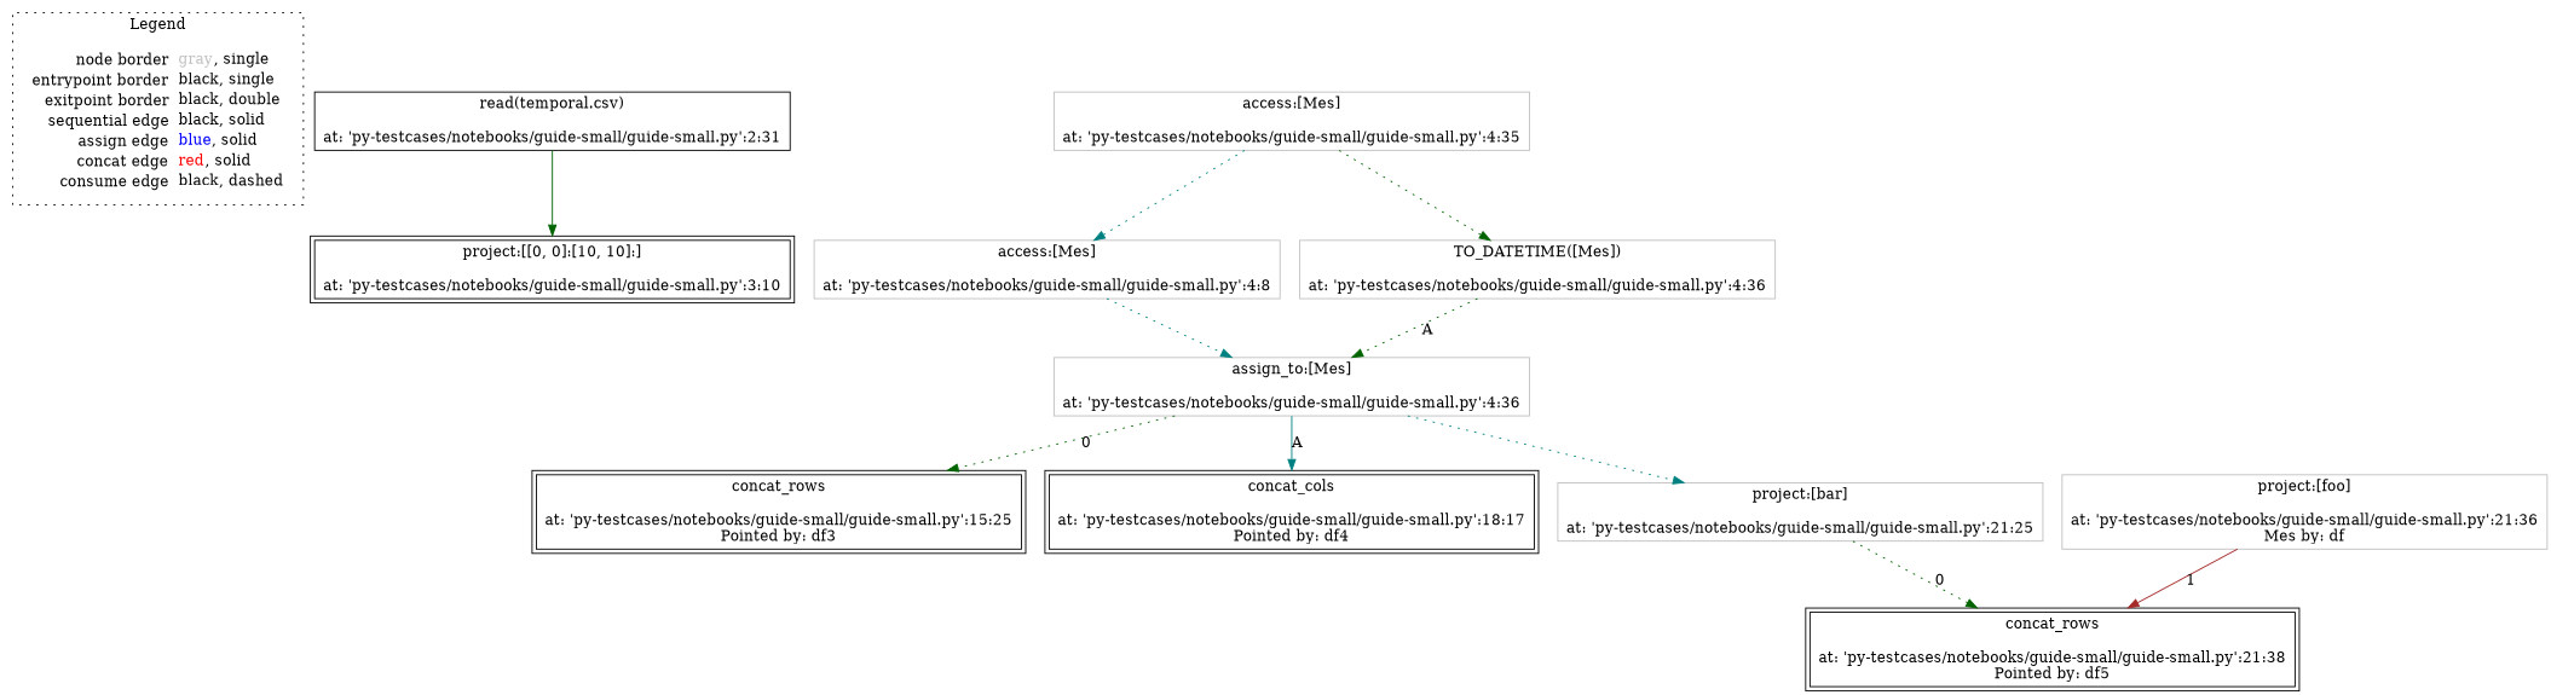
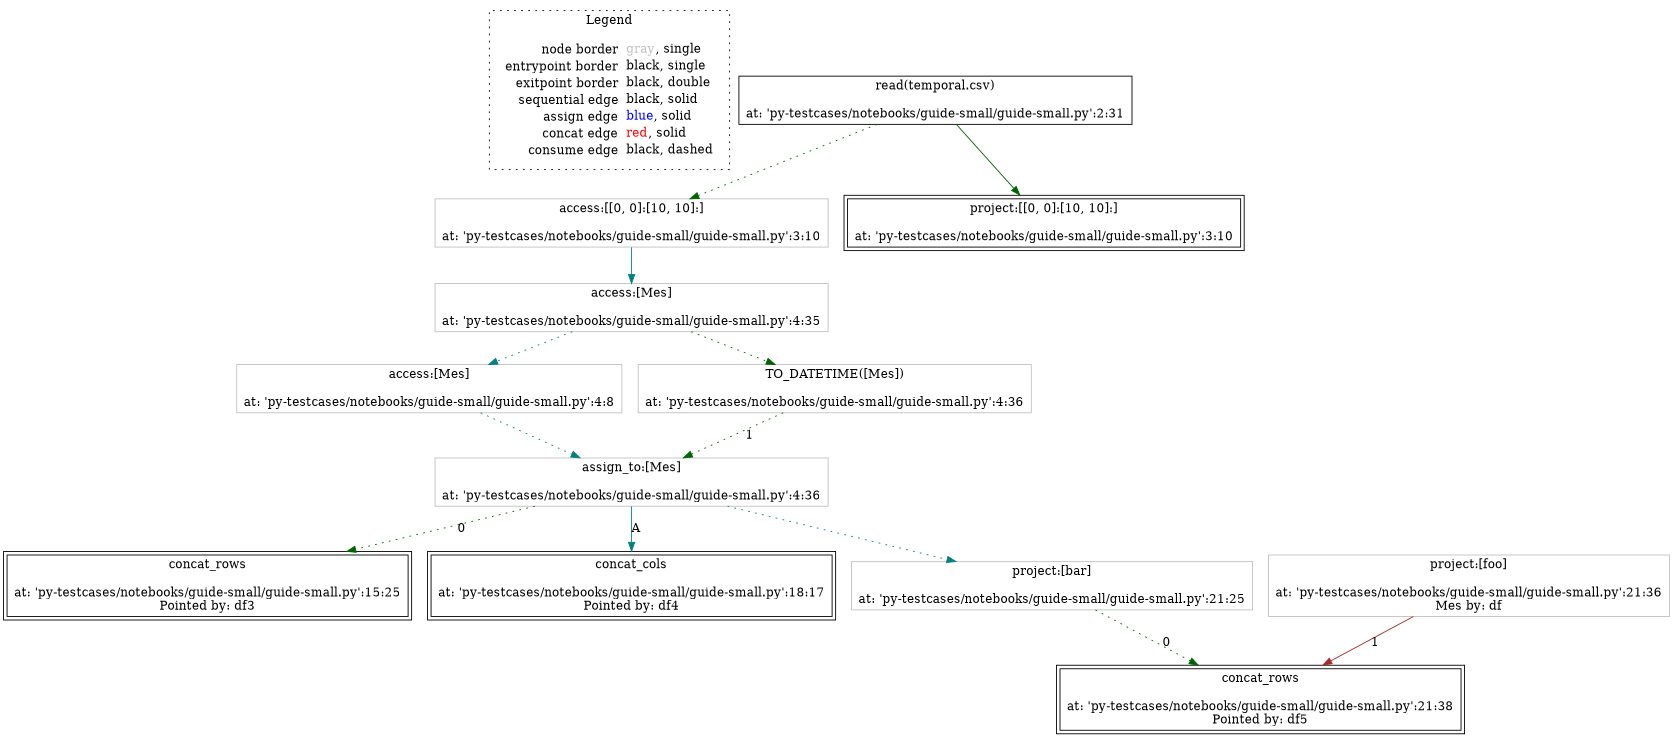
  digraph {
    node [shape=rect color=gray]
    edge [color=darkgreen style=dotted]
    n1 [label=<<table border="0" cellpadding="2" cellspacing="0" cellborder="0"><tr><td align="right">node border&nbsp;</td><td align="left"><font color="gray">gray</font>, single</td></tr><tr><td align="right">entrypoint border&nbsp;</td><td align="left"><font color="black">black</font>, single</td></tr><tr><td align="right">exitpoint border&nbsp;</td><td align="left"><font color="black">black</font>, double</td></tr><tr><td align="right">sequential edge&nbsp;</td><td align="left"><font color="black">black</font>, solid</td></tr><tr><td align="right">assign edge&nbsp;</td><td align="left"><font color="blue">blue</font>, solid</td></tr><tr><td align="right">concat edge&nbsp;</td><td align="left"><font color="red">red</font>, solid</td></tr><tr><td align="right">consume edge&nbsp;</td><td align="left"><font color="black">black</font>, dashed</td></tr></table>> shape=plaintext color=""]
    n2 [color=black label=<read(temporal.csv)<BR/><BR/>at: 'py-testcases/notebooks/guide-small/guide-small.py':2:31>]
+   n3 [label=<access:[[0, 0]:[10, 10]:]<BR/><BR/>at: 'py-testcases/notebooks/guide-small/guide-small.py':3:10>]
    n4 [color=black label=<project:[[0, 0]:[10, 10]:]<BR/><BR/>at: 'py-testcases/notebooks/guide-small/guide-small.py':3:10> peripheries=2]
    n5 [label=<access:[Mes]<BR/><BR/>at: 'py-testcases/notebooks/guide-small/guide-small.py':4:35>]
    n6 [label=<access:[Mes]<BR/><BR/>at: 'py-testcases/notebooks/guide-small/guide-small.py':4:8>]
    n7 [label=<TO_DATETIME([Mes])<BR/><BR/>at: 'py-testcases/notebooks/guide-small/guide-small.py':4:36>]
    n8 [label=<assign_to:[Mes]<BR/><BR/>at: 'py-testcases/notebooks/guide-small/guide-small.py':4:36>]
    n9 [color=black label=<concat_rows<BR/><BR/>at: 'py-testcases/notebooks/guide-small/guide-small.py':15:25<BR/>Pointed by: df3> peripheries=2]
    n10 [color=black label=<concat_cols<BR/><BR/>at: 'py-testcases/notebooks/guide-small/guide-small.py':18:17<BR/>Pointed by: df4> peripheries=2]
    n11 [label=<project:[bar]<BR/><BR/>at: 'py-testcases/notebooks/guide-small/guide-small.py':21:25>]
    n12 [color=black label=<concat_rows<BR/><BR/>at: 'py-testcases/notebooks/guide-small/guide-small.py':21:38<BR/>Pointed by: df5> peripheries=2]
    n13 [label=<project:[foo]<BR/><BR/>at: 'py-testcases/notebooks/guide-small/guide-small.py':21:36<BR/>Mes by: df>]
    subgraph cluster_1 {
      label=Legend
      style=dotted
      n1
    }
+   n2 -> n3
    n2 -> n4 [style=solid]
+   n3 -> n5 [color=teal style=solid]
    n5 -> n6 [color=teal]
    n5 -> n7
    n6 -> n8 [color=teal]
-   n7 -> n8 [label=A]
+   n7 -> n8 [label=1]
    n8 -> n9 [label=0]
    n8 -> n10 [color=teal label=A style=solid]
    n8 -> n11 [color=teal]
    n11 -> n12 [label=0]
    n13 -> n12 [color=brown label=1 style=solid]
  }
